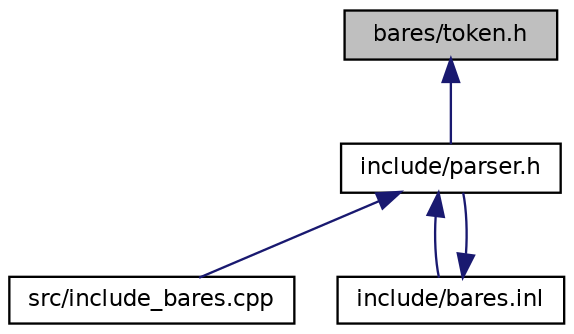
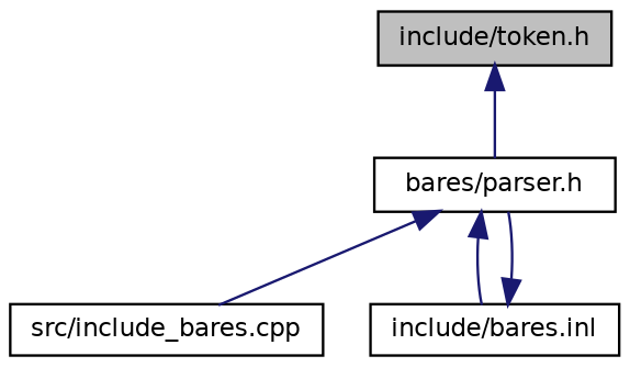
  digraph {
    node [color=black fillcolor=white fontname=Helvetica fontsize=10 shape=record style=filled]
    edge [color=midnightblue dir=back fontname=Helvetica fontsize=10 labelfontname=Helvetica labelfontsize=10 style=solid]
-   n1 [fillcolor=grey75 fontcolor=black height=0.2 label="bares/token.h" width=0.4]
-   n2 [height=0.2 label="include/parser.h" width=0.4]
+   n1 [fillcolor=grey75 fontcolor=black height=0.2 label="include/token.h" width=0.4]
+   n2 [height=0.2 label="bares/parser.h" width=0.4]
    n3 [height=0.2 label="src/include_bares.cpp" width=0.4]
    n4 [height=0.2 label="include/bares.inl" width=0.4]
    n1 -> n2
    n2 -> n3
    n2 -> n4
    n4 -> n2
  }
